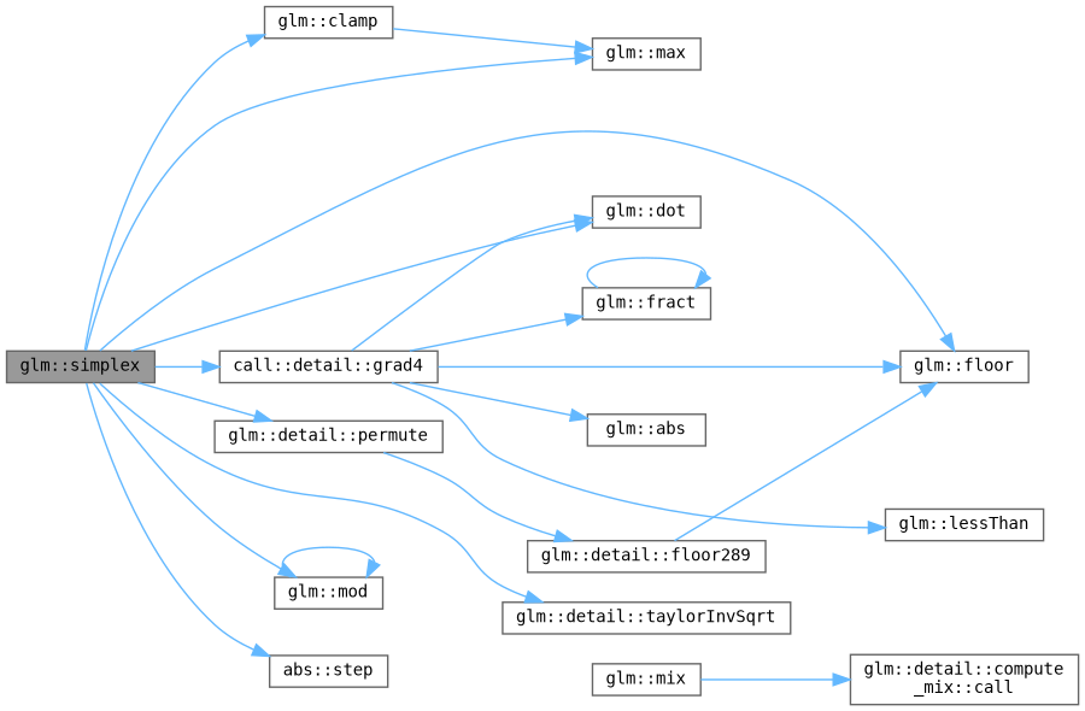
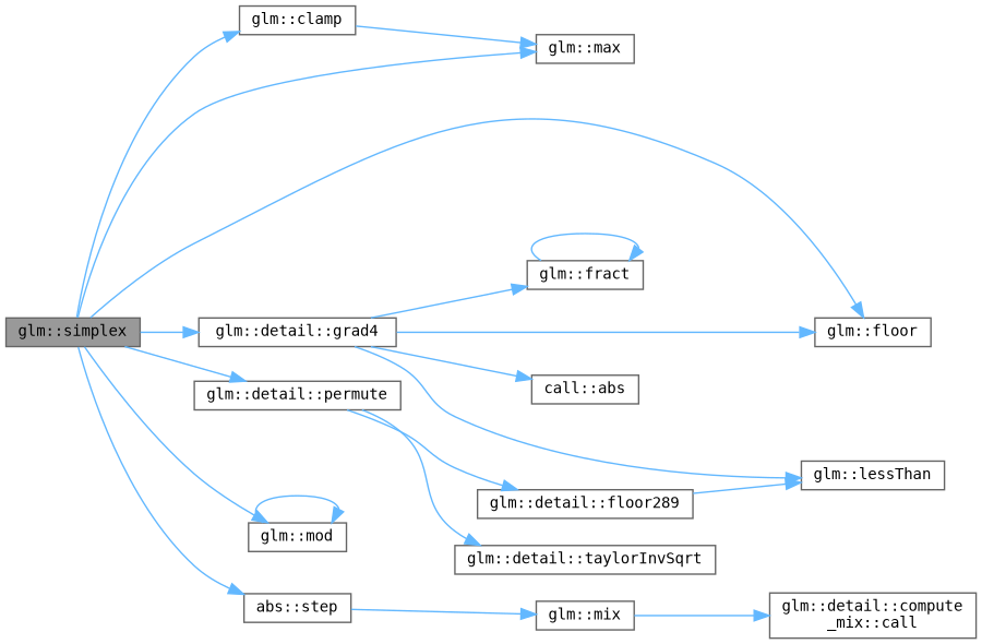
  digraph {
    rankdir=LR
    node [color=grey40 fillcolor=white fontname=Terminal fontsize=10 shape=box style=filled]
    edge [color=steelblue1 fontname=Terminal fontsize=10 labelfontname=Helvetica labelfontsize=10 style=solid]
    n1 [color=gray40 fillcolor=grey60 fontcolor=black height=0.2 label="glm::simplex" width=0.4]
    n2 [height=0.2 label="glm::clamp" width=0.4]
    n3 [height=0.2 label="glm::max" width=0.4]
-   n4 [height=0.2 label="glm::dot" width=0.4]
    n5 [height=0.2 label="glm::floor" width=0.4]
-   n6 [height=0.2 label="call::detail::grad4" width=0.4]
+   n6 [height=0.2 label="glm::detail::grad4" width=0.4]
    n7 [height=0.2 label="glm::mod" width=0.4]
    n8 [height=0.2 label="glm::detail::permute" width=0.4]
    n9 [height=0.2 label="abs::step" width=0.4]
    n10 [height=0.2 label="glm::detail::taylorInvSqrt" width=0.4]
-   n11 [height=0.2 label="glm::abs" width=0.4]
+   n11 [height=0.2 label="call::abs" width=0.4]
    n12 [height=0.2 label="glm::fract" width=0.4]
    n13 [height=0.2 label="glm::lessThan" width=0.4]
    n14 [height=0.2 label="glm::detail::floor289" width=0.4]
    n15 [height=0.2 label="glm::mix" width=0.4]
    n16 [height=0.2 label="glm::detail::compute\l_mix::call" width=0.4]
    n1 -> n2
    n1 -> n3
-   n1 -> n4
    n1 -> n5
    n1 -> n6
    n1 -> n7
    n1 -> n8
    n1 -> n9
-   n1 -> n10
+   n8 -> n10
    n2 -> n3
-   n6 -> n4
    n6 -> n5
    n6 -> n11
    n6 -> n12
    n6 -> n13
    n7 -> n7
    n8 -> n14
+   n9 -> n15
    n12 -> n12
-   n14 -> n5
+   n14 -> n13
    n15 -> n16
  }
